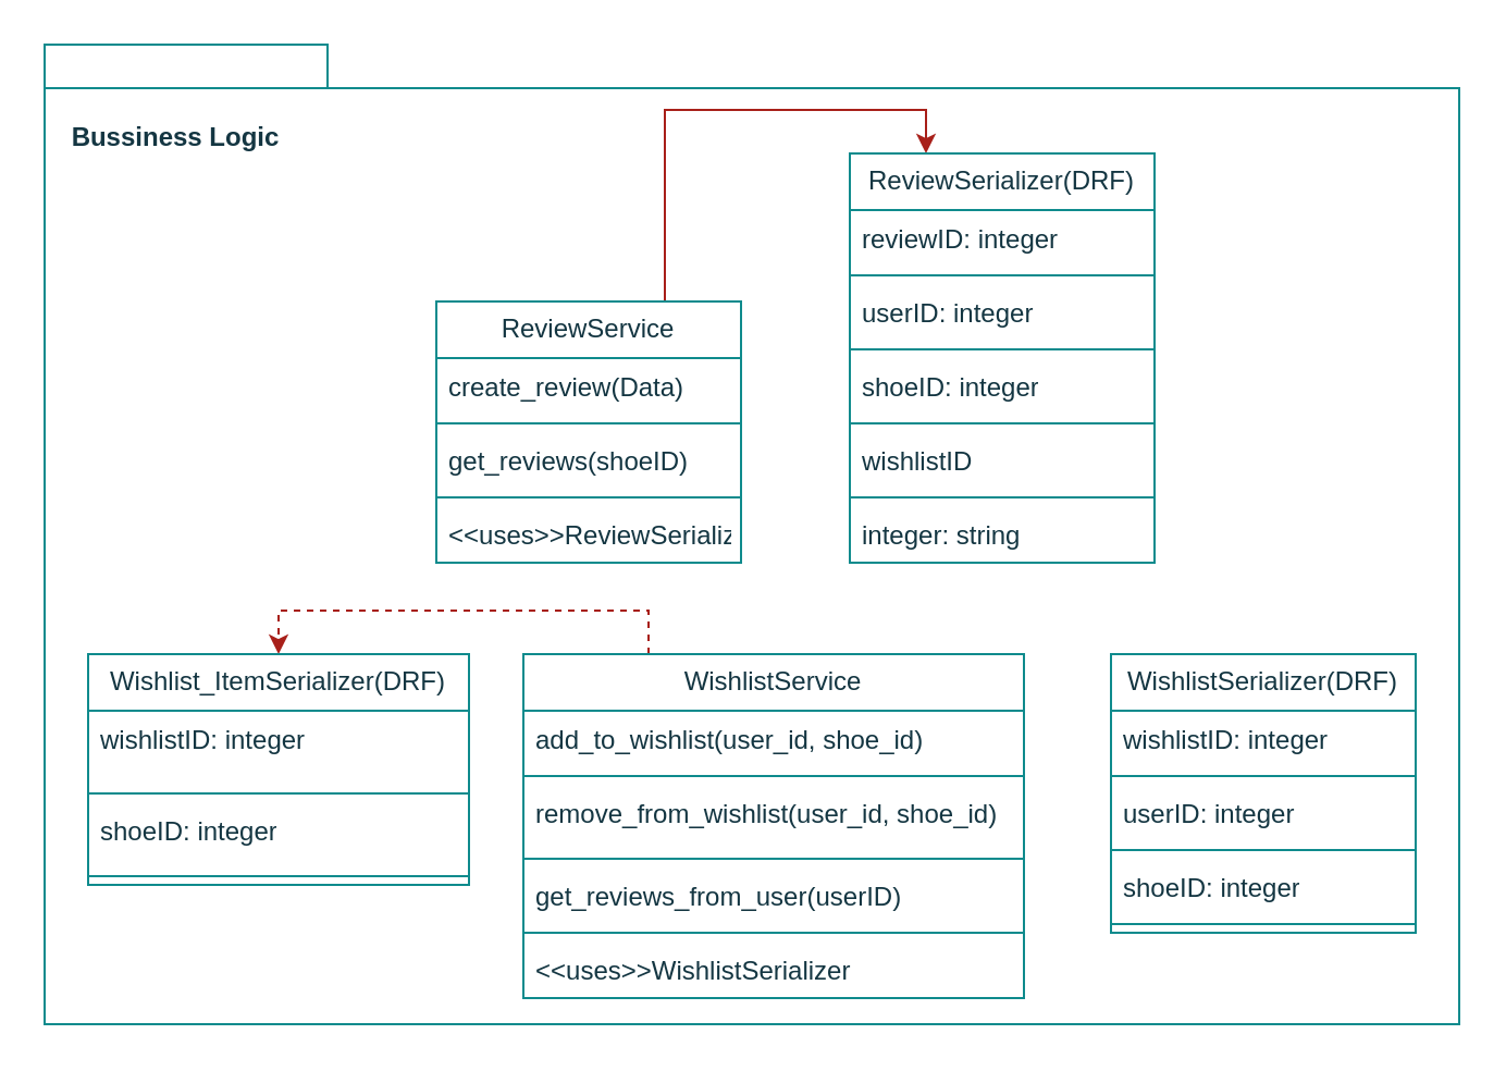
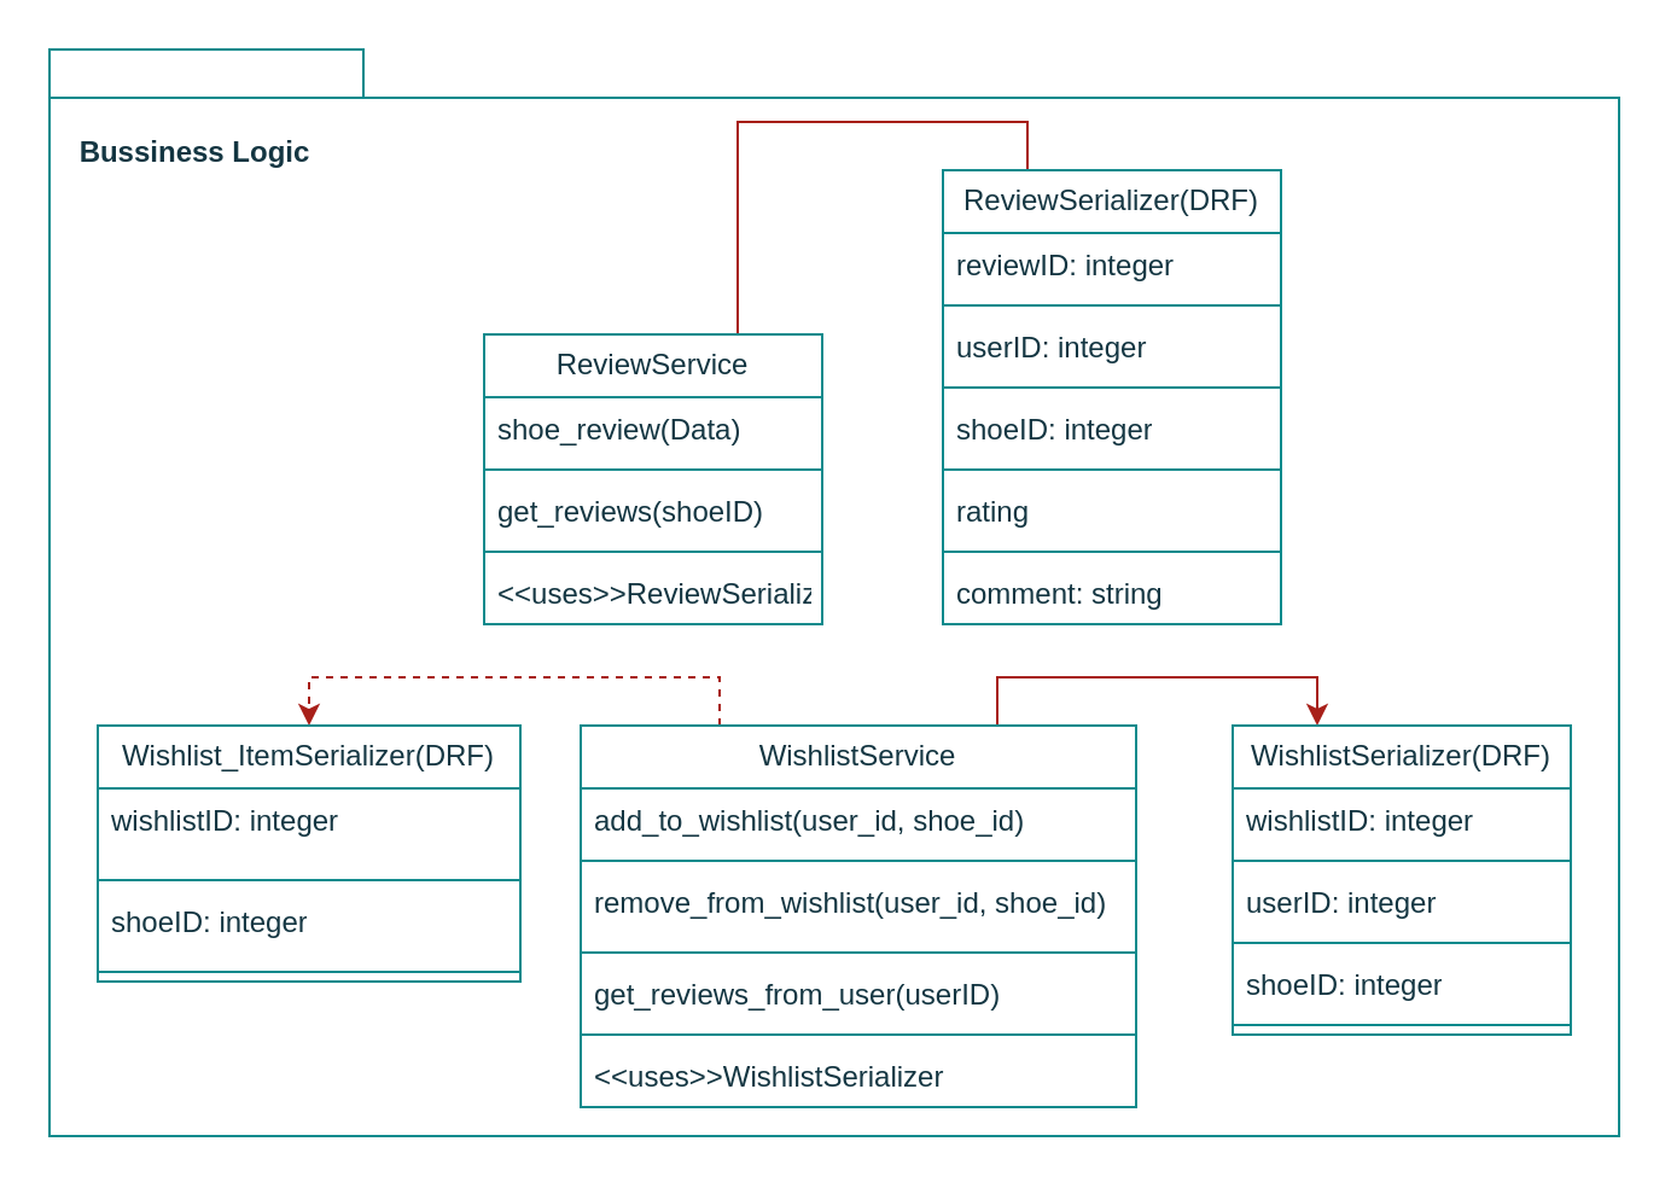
  <mxCell id="0" />
  <mxCell id="1" parent="0" />
- <mxCell id="2" style="edgeStyle=orthogonalEdgeStyle;rounded=0;orthogonalLoop=1;jettySize=auto;html=1;exitX=0.75;exitY=0;exitDx=0;exitDy=0;entryX=0.25;entryY=0;entryDx=0;entryDy=0;labelBackgroundColor=none;strokeColor=#A8201A;fontColor=default;" edge="1" parent="1" source="3" target="9"><mxGeometry relative="1" as="geometry" /></mxCell>
+ <mxCell id="2" style="edgeStyle=orthogonalEdgeStyle;rounded=0;orthogonalLoop=1;jettySize=auto;html=1;exitX=0.75;exitY=0;exitDx=0;exitDy=0;entryX=0.25;entryY=0;entryDx=0;entryDy=0;labelBackgroundColor=none;strokeColor=#A8201A;fontColor=default;endArrow=none;" edge="1" parent="1" source="3" target="9"><mxGeometry relative="1" as="geometry" /></mxCell>
  <mxCell id="3" value="ReviewService" style="swimlane;fontStyle=0;childLayout=stackLayout;horizontal=1;startSize=26;fillColor=none;horizontalStack=0;resizeParent=1;resizeParentMax=0;resizeLast=0;collapsible=1;marginBottom=0;whiteSpace=wrap;html=1;labelBackgroundColor=none;strokeColor=#0F8B8D;fontColor=#143642;" vertex="1" parent="1"><mxGeometry x="200" y="138" width="140" height="120" as="geometry" /></mxCell>
- <mxCell id="4" value="create_review(Data)" style="text;strokeColor=none;fillColor=none;align=left;verticalAlign=top;spacingLeft=4;spacingRight=4;overflow=hidden;rotatable=0;points=[[0,0.5],[1,0.5]];portConstraint=eastwest;whiteSpace=wrap;html=1;labelBackgroundColor=none;fontColor=#143642;" vertex="1" parent="3"><mxGeometry y="26" width="140" height="26" as="geometry" /></mxCell>
+ <mxCell id="4" value="shoe_review(Data)" style="text;strokeColor=none;fillColor=none;align=left;verticalAlign=top;spacingLeft=4;spacingRight=4;overflow=hidden;rotatable=0;points=[[0,0.5],[1,0.5]];portConstraint=eastwest;whiteSpace=wrap;html=1;labelBackgroundColor=none;fontColor=#143642;" vertex="1" parent="3"><mxGeometry y="26" width="140" height="26" as="geometry" /></mxCell>
  <mxCell id="5" value="" style="line;strokeWidth=1;fillColor=none;align=left;verticalAlign=middle;spacingTop=-1;spacingLeft=3;spacingRight=3;rotatable=0;labelPosition=right;points=[];portConstraint=eastwest;strokeColor=#0F8B8D;labelBackgroundColor=none;fontColor=#143642;" vertex="1" parent="3"><mxGeometry y="52" width="140" height="8" as="geometry" /></mxCell>
  <mxCell id="6" value="get_reviews(shoeID)" style="text;strokeColor=none;fillColor=none;align=left;verticalAlign=top;spacingLeft=4;spacingRight=4;overflow=hidden;rotatable=0;points=[[0,0.5],[1,0.5]];portConstraint=eastwest;whiteSpace=wrap;html=1;labelBackgroundColor=none;fontColor=#143642;" vertex="1" parent="3"><mxGeometry y="60" width="140" height="26" as="geometry" /></mxCell>
  <mxCell id="7" value="" style="line;strokeWidth=1;fillColor=none;align=left;verticalAlign=middle;spacingTop=-1;spacingLeft=3;spacingRight=3;rotatable=0;labelPosition=right;points=[];portConstraint=eastwest;strokeColor=#0F8B8D;labelBackgroundColor=none;fontColor=#143642;" vertex="1" parent="3"><mxGeometry y="86" width="140" height="8" as="geometry" /></mxCell>
  <mxCell id="8" value="&amp;lt;&amp;lt;uses&amp;gt;&amp;gt;ReviewSerializer" style="text;strokeColor=none;fillColor=none;align=left;verticalAlign=top;spacingLeft=4;spacingRight=4;overflow=hidden;rotatable=0;points=[[0,0.5],[1,0.5]];portConstraint=eastwest;whiteSpace=wrap;html=1;labelBackgroundColor=none;fontColor=#143642;" vertex="1" parent="3"><mxGeometry y="94" width="140" height="26" as="geometry" /></mxCell>
  <mxCell id="9" value="ReviewSerializer(DRF)" style="swimlane;fontStyle=0;childLayout=stackLayout;horizontal=1;startSize=26;fillColor=none;horizontalStack=0;resizeParent=1;resizeParentMax=0;resizeLast=0;collapsible=1;marginBottom=0;whiteSpace=wrap;html=1;labelBackgroundColor=none;strokeColor=#0F8B8D;fontColor=#143642;" vertex="1" parent="1"><mxGeometry x="390" y="70" width="140" height="188" as="geometry" /></mxCell>
  <mxCell id="10" value="reviewID: integer" style="text;strokeColor=none;fillColor=none;align=left;verticalAlign=top;spacingLeft=4;spacingRight=4;overflow=hidden;rotatable=0;points=[[0,0.5],[1,0.5]];portConstraint=eastwest;whiteSpace=wrap;html=1;labelBackgroundColor=none;fontColor=#143642;" vertex="1" parent="9"><mxGeometry y="26" width="140" height="26" as="geometry" /></mxCell>
  <mxCell id="11" value="" style="line;strokeWidth=1;fillColor=none;align=left;verticalAlign=middle;spacingTop=-1;spacingLeft=3;spacingRight=3;rotatable=0;labelPosition=right;points=[];portConstraint=eastwest;strokeColor=#0F8B8D;labelBackgroundColor=none;fontColor=#143642;" vertex="1" parent="9"><mxGeometry y="52" width="140" height="8" as="geometry" /></mxCell>
  <mxCell id="12" value="userID: integer" style="text;strokeColor=none;fillColor=none;align=left;verticalAlign=top;spacingLeft=4;spacingRight=4;overflow=hidden;rotatable=0;points=[[0,0.5],[1,0.5]];portConstraint=eastwest;whiteSpace=wrap;html=1;labelBackgroundColor=none;fontColor=#143642;" vertex="1" parent="9"><mxGeometry y="60" width="140" height="26" as="geometry" /></mxCell>
  <mxCell id="13" value="" style="line;strokeWidth=1;fillColor=none;align=left;verticalAlign=middle;spacingTop=-1;spacingLeft=3;spacingRight=3;rotatable=0;labelPosition=right;points=[];portConstraint=eastwest;strokeColor=#0F8B8D;labelBackgroundColor=none;fontColor=#143642;" vertex="1" parent="9"><mxGeometry y="86" width="140" height="8" as="geometry" /></mxCell>
  <mxCell id="14" value="shoeID: integer" style="text;strokeColor=none;fillColor=none;align=left;verticalAlign=top;spacingLeft=4;spacingRight=4;overflow=hidden;rotatable=0;points=[[0,0.5],[1,0.5]];portConstraint=eastwest;whiteSpace=wrap;html=1;labelBackgroundColor=none;fontColor=#143642;" vertex="1" parent="9"><mxGeometry y="94" width="140" height="26" as="geometry" /></mxCell>
  <mxCell id="15" value="" style="line;strokeWidth=1;fillColor=none;align=left;verticalAlign=middle;spacingTop=-1;spacingLeft=3;spacingRight=3;rotatable=0;labelPosition=right;points=[];portConstraint=eastwest;strokeColor=#0F8B8D;labelBackgroundColor=none;fontColor=#143642;" vertex="1" parent="9"><mxGeometry y="120" width="140" height="8" as="geometry" /></mxCell>
- <mxCell id="16" value="wishlistID" style="text;strokeColor=none;fillColor=none;align=left;verticalAlign=top;spacingLeft=4;spacingRight=4;overflow=hidden;rotatable=0;points=[[0,0.5],[1,0.5]];portConstraint=eastwest;whiteSpace=wrap;html=1;labelBackgroundColor=none;fontColor=#143642;" vertex="1" parent="9"><mxGeometry y="128" width="140" height="26" as="geometry" /></mxCell>
+ <mxCell id="16" value="rating" style="text;strokeColor=none;fillColor=none;align=left;verticalAlign=top;spacingLeft=4;spacingRight=4;overflow=hidden;rotatable=0;points=[[0,0.5],[1,0.5]];portConstraint=eastwest;whiteSpace=wrap;html=1;labelBackgroundColor=none;fontColor=#143642;" vertex="1" parent="9"><mxGeometry y="128" width="140" height="26" as="geometry" /></mxCell>
  <mxCell id="17" value="" style="line;strokeWidth=1;fillColor=none;align=left;verticalAlign=middle;spacingTop=-1;spacingLeft=3;spacingRight=3;rotatable=0;labelPosition=right;points=[];portConstraint=eastwest;strokeColor=#0F8B8D;labelBackgroundColor=none;fontColor=#143642;" vertex="1" parent="9"><mxGeometry y="154" width="140" height="8" as="geometry" /></mxCell>
- <mxCell id="18" value="integer: string" style="text;strokeColor=none;fillColor=none;align=left;verticalAlign=top;spacingLeft=4;spacingRight=4;overflow=hidden;rotatable=0;points=[[0,0.5],[1,0.5]];portConstraint=eastwest;whiteSpace=wrap;html=1;labelBackgroundColor=none;fontColor=#143642;" vertex="1" parent="9"><mxGeometry y="162" width="140" height="26" as="geometry" /></mxCell>
+ <mxCell id="18" value="comment: string" style="text;strokeColor=none;fillColor=none;align=left;verticalAlign=top;spacingLeft=4;spacingRight=4;overflow=hidden;rotatable=0;points=[[0,0.5],[1,0.5]];portConstraint=eastwest;whiteSpace=wrap;html=1;labelBackgroundColor=none;fontColor=#143642;" vertex="1" parent="9"><mxGeometry y="162" width="140" height="26" as="geometry" /></mxCell>
+ <mxCell id="19" style="edgeStyle=orthogonalEdgeStyle;rounded=0;orthogonalLoop=1;jettySize=auto;html=1;exitX=0.75;exitY=0;exitDx=0;exitDy=0;entryX=0.25;entryY=0;entryDx=0;entryDy=0;labelBackgroundColor=none;strokeColor=#A8201A;fontColor=default;" edge="1" parent="1" source="21" target="29"><mxGeometry relative="1" as="geometry" /></mxCell>
  <mxCell id="20" style="edgeStyle=orthogonalEdgeStyle;rounded=0;orthogonalLoop=1;jettySize=auto;html=1;exitX=0.25;exitY=0;exitDx=0;exitDy=0;entryX=0.5;entryY=0;entryDx=0;entryDy=0;labelBackgroundColor=none;strokeColor=#A8201A;fontColor=default;dashed=1;" edge="1" parent="1" source="21" target="36"><mxGeometry relative="1" as="geometry" /></mxCell>
  <mxCell id="21" value="WishlistService" style="swimlane;fontStyle=0;childLayout=stackLayout;horizontal=1;startSize=26;fillColor=none;horizontalStack=0;resizeParent=1;resizeParentMax=0;resizeLast=0;collapsible=1;marginBottom=0;whiteSpace=wrap;html=1;labelBackgroundColor=none;strokeColor=#0F8B8D;fontColor=#143642;" vertex="1" parent="1"><mxGeometry x="240" y="300" width="230" height="158" as="geometry" /></mxCell>
  <mxCell id="22" value="add_to_wishlist(user_id, shoe_id)" style="text;strokeColor=none;fillColor=none;align=left;verticalAlign=top;spacingLeft=4;spacingRight=4;overflow=hidden;rotatable=0;points=[[0,0.5],[1,0.5]];portConstraint=eastwest;whiteSpace=wrap;html=1;labelBackgroundColor=none;fontColor=#143642;" vertex="1" parent="21"><mxGeometry y="26" width="230" height="26" as="geometry" /></mxCell>
  <mxCell id="23" value="" style="line;strokeWidth=1;fillColor=none;align=left;verticalAlign=middle;spacingTop=-1;spacingLeft=3;spacingRight=3;rotatable=0;labelPosition=right;points=[];portConstraint=eastwest;strokeColor=#0F8B8D;labelBackgroundColor=none;fontColor=#143642;" vertex="1" parent="21"><mxGeometry y="52" width="230" height="8" as="geometry" /></mxCell>
  <mxCell id="24" value="remove_from_wishlist(user_id, shoe_id)" style="text;strokeColor=none;fillColor=none;align=left;verticalAlign=top;spacingLeft=4;spacingRight=4;overflow=hidden;rotatable=0;points=[[0,0.5],[1,0.5]];portConstraint=eastwest;whiteSpace=wrap;html=1;labelBackgroundColor=none;fontColor=#143642;" vertex="1" parent="21"><mxGeometry y="60" width="230" height="30" as="geometry" /></mxCell>
  <mxCell id="25" value="" style="line;strokeWidth=1;fillColor=none;align=left;verticalAlign=middle;spacingTop=-1;spacingLeft=3;spacingRight=3;rotatable=0;labelPosition=right;points=[];portConstraint=eastwest;strokeColor=#0F8B8D;labelBackgroundColor=none;fontColor=#143642;" vertex="1" parent="21"><mxGeometry y="90" width="230" height="8" as="geometry" /></mxCell>
  <mxCell id="26" value="get_reviews_from_user(userID)" style="text;strokeColor=none;fillColor=none;align=left;verticalAlign=top;spacingLeft=4;spacingRight=4;overflow=hidden;rotatable=0;points=[[0,0.5],[1,0.5]];portConstraint=eastwest;whiteSpace=wrap;html=1;labelBackgroundColor=none;fontColor=#143642;" vertex="1" parent="21"><mxGeometry y="98" width="230" height="26" as="geometry" /></mxCell>
  <mxCell id="27" value="" style="line;strokeWidth=1;fillColor=none;align=left;verticalAlign=middle;spacingTop=-1;spacingLeft=3;spacingRight=3;rotatable=0;labelPosition=right;points=[];portConstraint=eastwest;strokeColor=#0F8B8D;labelBackgroundColor=none;fontColor=#143642;" vertex="1" parent="21"><mxGeometry y="124" width="230" height="8" as="geometry" /></mxCell>
  <mxCell id="28" value="&amp;lt;&amp;lt;uses&amp;gt;&amp;gt;WishlistSerializer" style="text;strokeColor=none;fillColor=none;align=left;verticalAlign=top;spacingLeft=4;spacingRight=4;overflow=hidden;rotatable=0;points=[[0,0.5],[1,0.5]];portConstraint=eastwest;whiteSpace=wrap;html=1;labelBackgroundColor=none;fontColor=#143642;" vertex="1" parent="21"><mxGeometry y="132" width="230" height="26" as="geometry" /></mxCell>
  <mxCell id="29" value="WishlistSerializer(DRF)" style="swimlane;fontStyle=0;childLayout=stackLayout;horizontal=1;startSize=26;fillColor=none;horizontalStack=0;resizeParent=1;resizeParentMax=0;resizeLast=0;collapsible=1;marginBottom=0;whiteSpace=wrap;html=1;labelBackgroundColor=none;strokeColor=#0F8B8D;fontColor=#143642;" vertex="1" parent="1"><mxGeometry x="510" y="300" width="140" height="128" as="geometry" /></mxCell>
  <mxCell id="30" value="wishlistID: integer" style="text;strokeColor=none;fillColor=none;align=left;verticalAlign=top;spacingLeft=4;spacingRight=4;overflow=hidden;rotatable=0;points=[[0,0.5],[1,0.5]];portConstraint=eastwest;whiteSpace=wrap;html=1;labelBackgroundColor=none;fontColor=#143642;" vertex="1" parent="29"><mxGeometry y="26" width="140" height="26" as="geometry" /></mxCell>
  <mxCell id="31" value="" style="line;strokeWidth=1;fillColor=none;align=left;verticalAlign=middle;spacingTop=-1;spacingLeft=3;spacingRight=3;rotatable=0;labelPosition=right;points=[];portConstraint=eastwest;strokeColor=#0F8B8D;labelBackgroundColor=none;fontColor=#143642;" vertex="1" parent="29"><mxGeometry y="52" width="140" height="8" as="geometry" /></mxCell>
  <mxCell id="32" value="userID: integer" style="text;strokeColor=none;fillColor=none;align=left;verticalAlign=top;spacingLeft=4;spacingRight=4;overflow=hidden;rotatable=0;points=[[0,0.5],[1,0.5]];portConstraint=eastwest;whiteSpace=wrap;html=1;labelBackgroundColor=none;fontColor=#143642;" vertex="1" parent="29"><mxGeometry y="60" width="140" height="26" as="geometry" /></mxCell>
  <mxCell id="33" value="" style="line;strokeWidth=1;fillColor=none;align=left;verticalAlign=middle;spacingTop=-1;spacingLeft=3;spacingRight=3;rotatable=0;labelPosition=right;points=[];portConstraint=eastwest;strokeColor=#0F8B8D;labelBackgroundColor=none;fontColor=#143642;" vertex="1" parent="29"><mxGeometry y="86" width="140" height="8" as="geometry" /></mxCell>
  <mxCell id="34" value="shoeID: integer" style="text;strokeColor=none;fillColor=none;align=left;verticalAlign=top;spacingLeft=4;spacingRight=4;overflow=hidden;rotatable=0;points=[[0,0.5],[1,0.5]];portConstraint=eastwest;whiteSpace=wrap;html=1;labelBackgroundColor=none;fontColor=#143642;" vertex="1" parent="29"><mxGeometry y="94" width="140" height="26" as="geometry" /></mxCell>
  <mxCell id="35" value="" style="line;strokeWidth=1;fillColor=none;align=left;verticalAlign=middle;spacingTop=-1;spacingLeft=3;spacingRight=3;rotatable=0;labelPosition=right;points=[];portConstraint=eastwest;strokeColor=#0F8B8D;labelBackgroundColor=none;fontColor=#143642;" vertex="1" parent="29"><mxGeometry y="120" width="140" height="8" as="geometry" /></mxCell>
  <mxCell id="36" value="Wishlist_ItemSerializer(DRF)" style="swimlane;fontStyle=0;childLayout=stackLayout;horizontal=1;startSize=26;fillColor=none;horizontalStack=0;resizeParent=1;resizeParentMax=0;resizeLast=0;collapsible=1;marginBottom=0;whiteSpace=wrap;html=1;labelBackgroundColor=none;strokeColor=#0F8B8D;fontColor=#143642;" vertex="1" parent="1"><mxGeometry x="40" y="300" width="175" height="106" as="geometry" /></mxCell>
  <mxCell id="37" value="wishlistID: integer" style="text;strokeColor=none;fillColor=none;align=left;verticalAlign=top;spacingLeft=4;spacingRight=4;overflow=hidden;rotatable=0;points=[[0,0.5],[1,0.5]];portConstraint=eastwest;whiteSpace=wrap;html=1;labelBackgroundColor=none;fontColor=#143642;" vertex="1" parent="36"><mxGeometry y="26" width="175" height="34" as="geometry" /></mxCell>
  <mxCell id="38" value="" style="line;strokeWidth=1;fillColor=none;align=left;verticalAlign=middle;spacingTop=-1;spacingLeft=3;spacingRight=3;rotatable=0;labelPosition=right;points=[];portConstraint=eastwest;strokeColor=#0F8B8D;labelBackgroundColor=none;fontColor=#143642;" vertex="1" parent="36"><mxGeometry y="60" width="175" height="8" as="geometry" /></mxCell>
  <mxCell id="39" value="shoeID: integer" style="text;strokeColor=none;fillColor=none;align=left;verticalAlign=top;spacingLeft=4;spacingRight=4;overflow=hidden;rotatable=0;points=[[0,0.5],[1,0.5]];portConstraint=eastwest;whiteSpace=wrap;html=1;labelBackgroundColor=none;fontColor=#143642;" vertex="1" parent="36"><mxGeometry y="68" width="175" height="30" as="geometry" /></mxCell>
  <mxCell id="40" value="" style="line;strokeWidth=1;fillColor=none;align=left;verticalAlign=middle;spacingTop=-1;spacingLeft=3;spacingRight=3;rotatable=0;labelPosition=right;points=[];portConstraint=eastwest;strokeColor=#0F8B8D;labelBackgroundColor=none;fontColor=#143642;" vertex="1" parent="36"><mxGeometry y="98" width="175" height="8" as="geometry" /></mxCell>
  <mxCell id="41" value="" style="shape=folder;fontStyle=1;spacingTop=10;tabWidth=130;tabHeight=20;tabPosition=left;html=1;whiteSpace=wrap;fillColor=none;labelBackgroundColor=none;strokeColor=#0F8B8D;fontColor=#143642;" vertex="1" parent="1"><mxGeometry x="20" y="20" width="650" height="450" as="geometry" /></mxCell>
  <mxCell id="42" value="Bussiness Logic" style="text;align=center;fontStyle=1;verticalAlign=middle;spacingLeft=3;spacingRight=3;strokeColor=none;rotatable=0;points=[[0,0.5],[1,0.5]];portConstraint=eastwest;html=1;labelBackgroundColor=none;fontColor=#143642;" vertex="1" parent="1"><mxGeometry x="40" y="50" width="80" height="26" as="geometry" /></mxCell>
